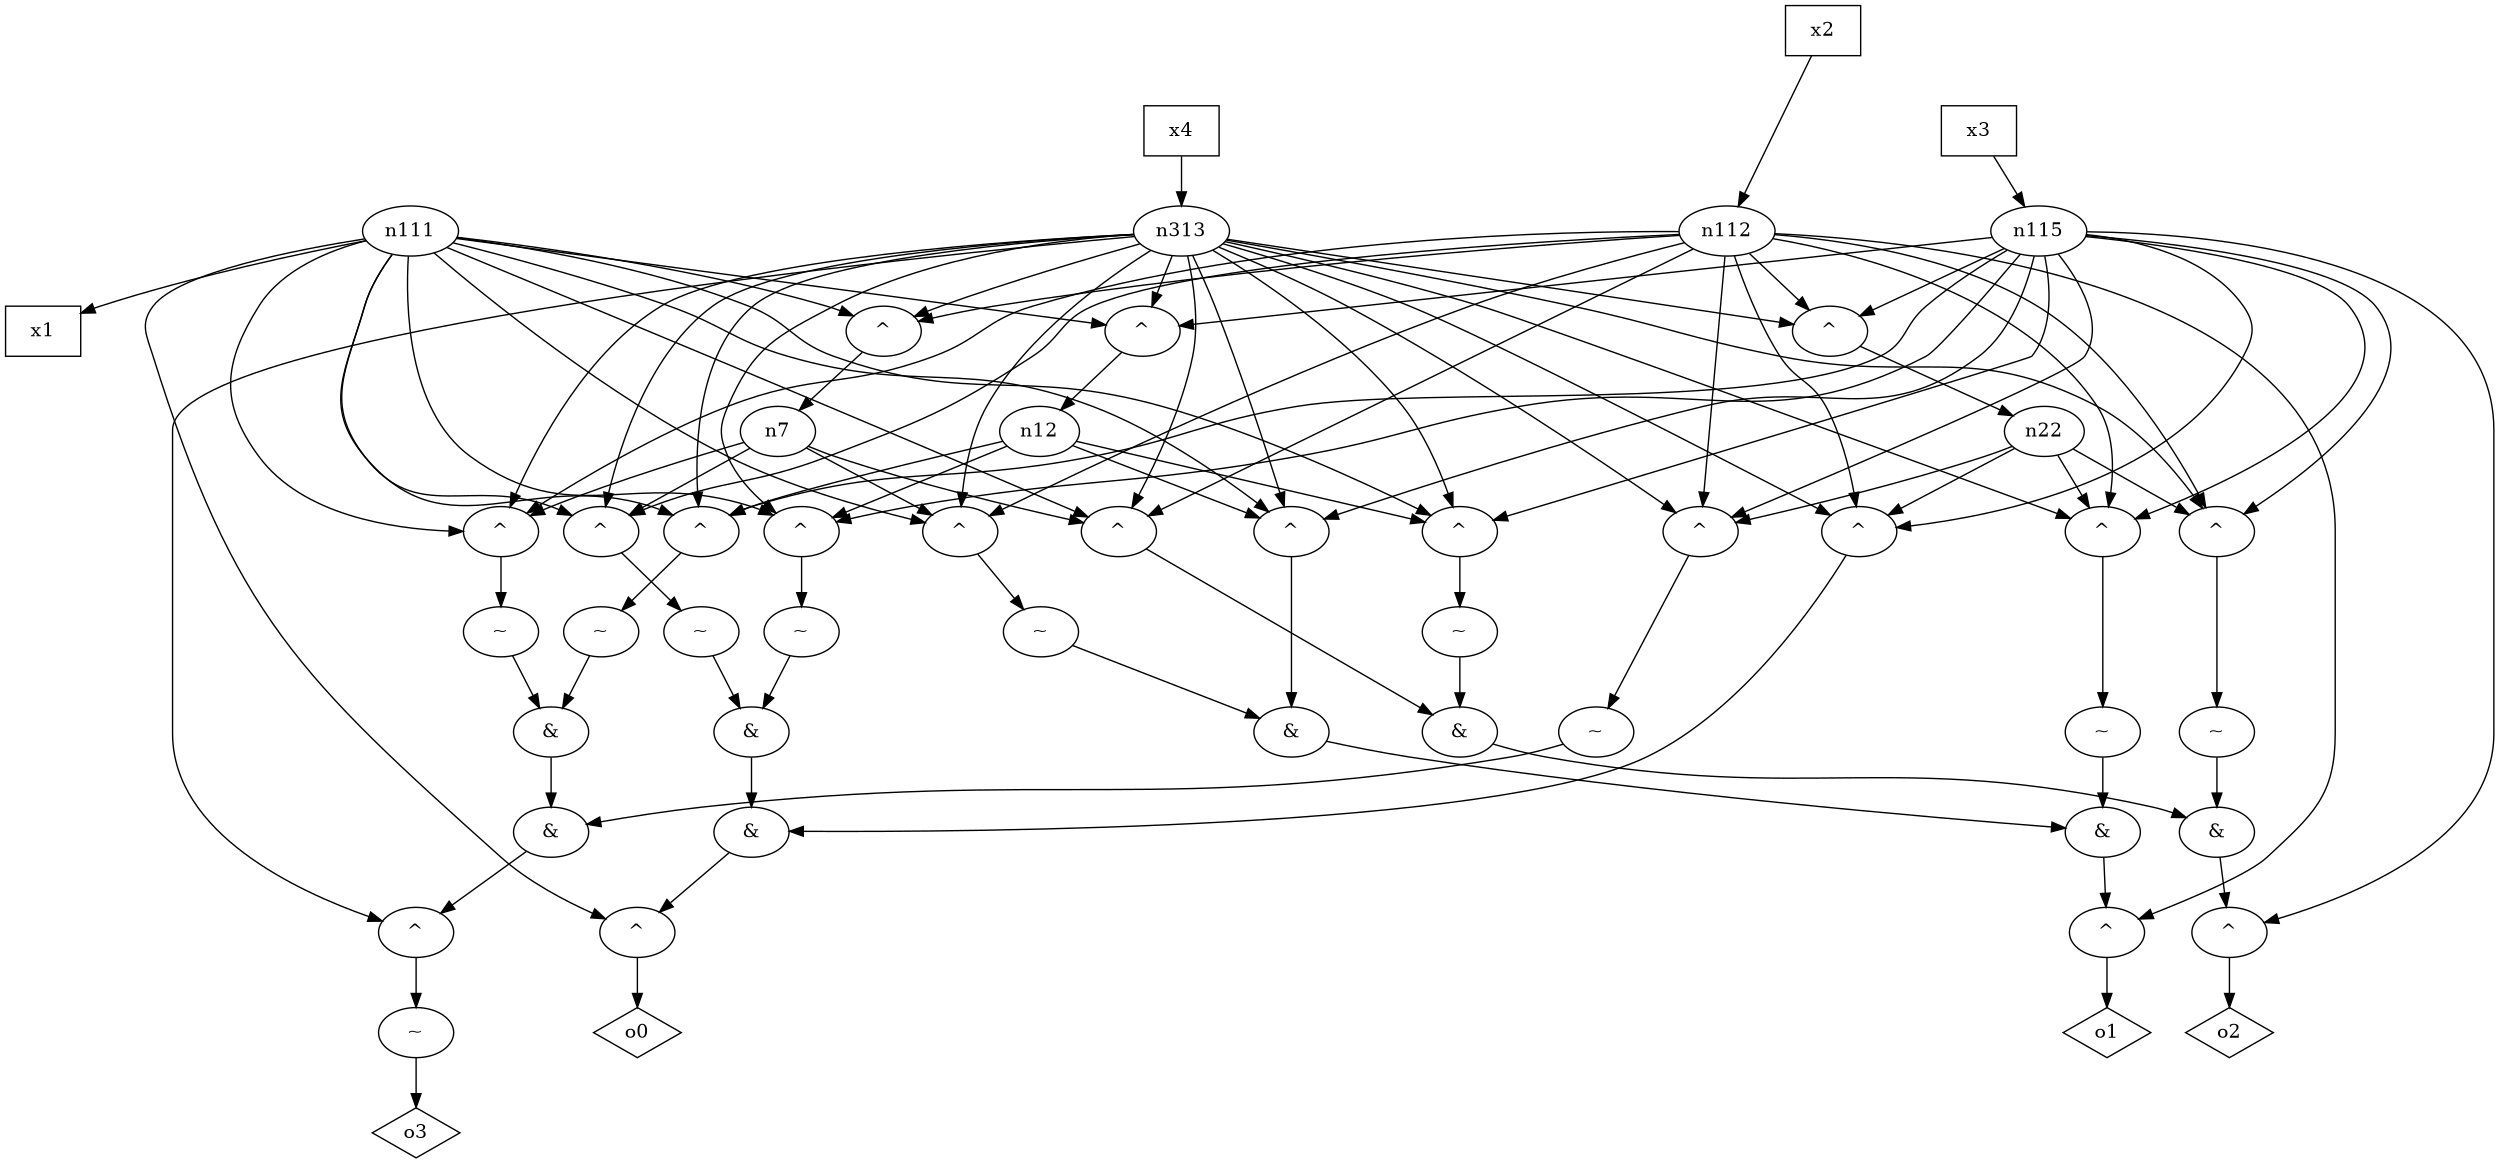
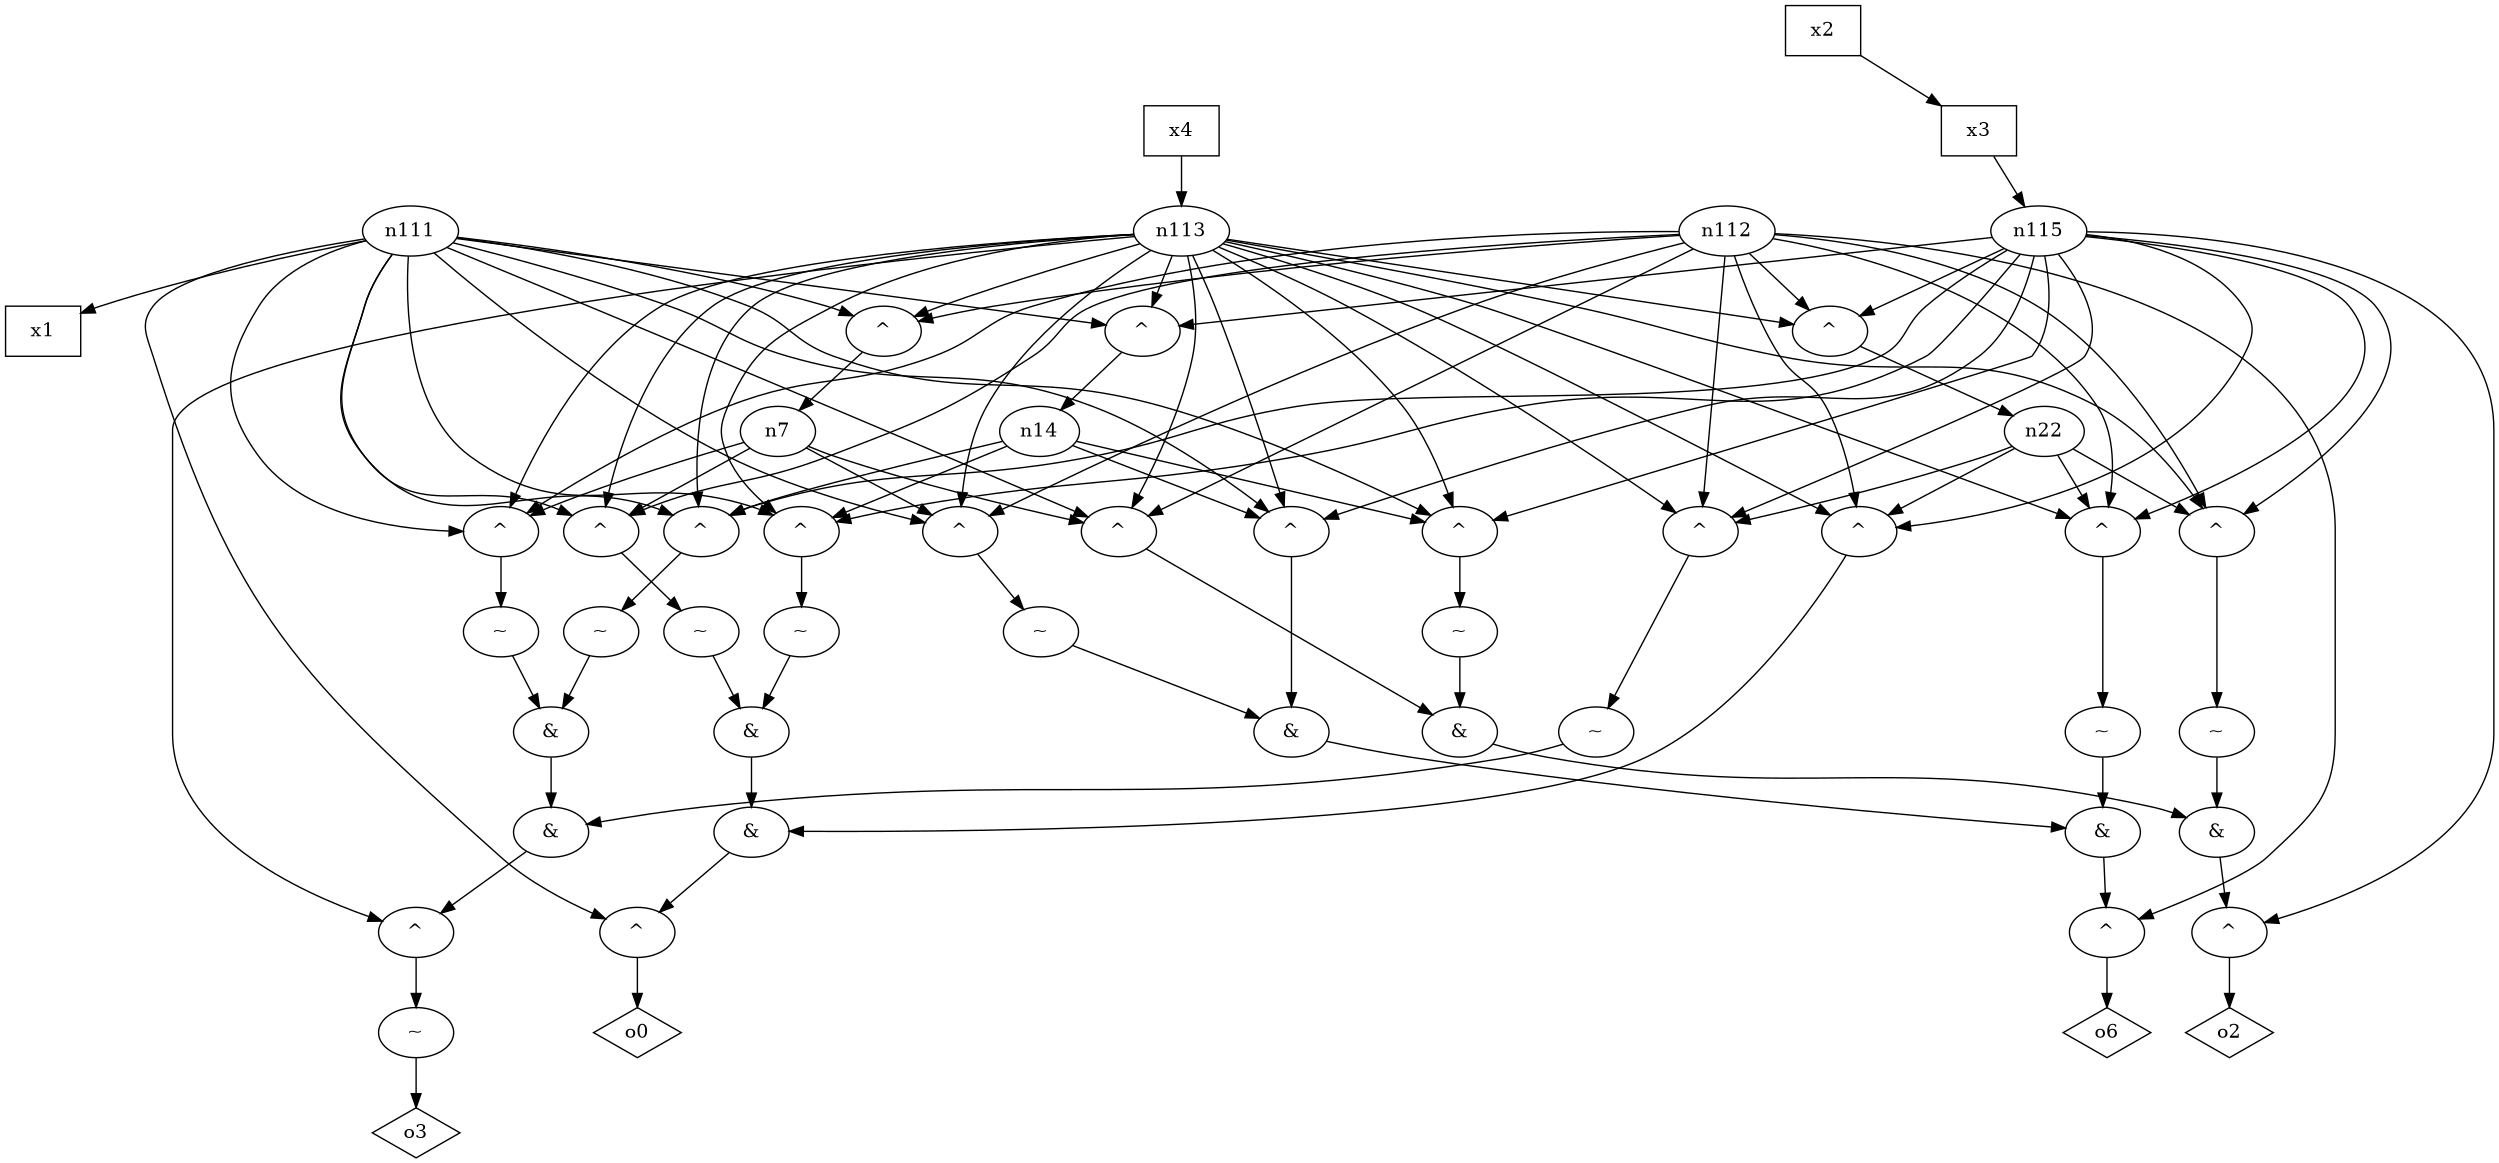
  digraph {
    n0 [label=o0 shape=diamond]
    n1 [label="^"]
    n2 [label="&"]
    n3 [label="&"]
    n4 [label="^"]
    n32 [label="~"]
    n7
    n31 [label="^"]
    n59 [label="^"]
    n85 [label="^"]
    n5 [label="~"]
    n57 [label="&"]
    n20 [label="~"]
    n11 [label="^"]
    n17 [label="~"]
-   n14 [label=n12]
+   n14
    n39 [label="^"]
    n66 [label="^"]
    n92 [label="^"]
    n30 [label="&"]
    n12 [label="~"]
    n15 [label="~"]
    n19 [label="^"]
    n22
    n46 [label="^"]
    n73 [label="^"]
    n99 [label="^"]
    n6 [label="~"]
    n13 [label="~"]
    n21 [label="~"]
-   n27 [label=o1 shape=diamond]
+   n27 [label=o6 shape=diamond]
    n28 [label="^"]
    n29 [label="&"]
    n54 [label=o2 shape=diamond]
    n55 [label="^"]
    n56 [label="&"]
    n81 [label=o3 shape=diamond]
    n82 [label="^"]
    n18 [label="~"]
    n83 [label="&"]
    n84 [label="&"]
    n109 [label="^"]
    n111
    n115 [label="^"]
    n117 [label=x1 shape=box]
    n112
    n124 [label="^"]
-   n113 [label=n313]
+   n113
    n118 [label=n115]
    n126 [label=x2 shape=box]
    n119 [label=x4 shape=box]
    n122 [label=x3 shape=box]
    n1 -> n0
    n2 -> n1
    n3 -> n2
    n4 -> n32
    n32 -> n3
    n7 -> n4
    n7 -> n31
    n7 -> n59
    n7 -> n85
    n31 -> n5
    n59 -> n57
    n85 -> n20
    n5 -> n30
    n57 -> n56
    n20 -> n84
    n11 -> n17
    n17 -> n3
    n14 -> n11
    n14 -> n39
    n14 -> n66
    n14 -> n92
    n39 -> n30
    n66 -> n12
    n92 -> n15
    n30 -> n29
    n12 -> n57
    n15 -> n84
    n19 -> n2
    n22 -> n19
    n22 -> n46
    n22 -> n73
    n22 -> n99
    n46 -> n6
    n73 -> n13
    n99 -> n21
    n6 -> n29
    n13 -> n56
    n21 -> n83
    n28 -> n27
    n29 -> n28
    n55 -> n54
    n56 -> n55
    n82 -> n18
    n18 -> n81
    n83 -> n82
    n84 -> n83
    n109 -> n7
    n111 -> n1
    n111 -> n4
    n111 -> n31
    n111 -> n59
    n111 -> n85
    n111 -> n11
    n111 -> n39
    n111 -> n66
    n111 -> n92
    n111 -> n109
    n111 -> n115
    n111 -> n117
    n115 -> n14
    n112 -> n4
    n112 -> n31
    n112 -> n59
    n112 -> n85
    n112 -> n19
    n112 -> n46
    n112 -> n73
    n112 -> n99
    n112 -> n28
    n112 -> n109
    n112 -> n124
    n124 -> n22
    n113 -> n4
    n113 -> n31
    n113 -> n59
    n113 -> n85
    n113 -> n11
    n113 -> n39
    n113 -> n66
    n113 -> n92
    n113 -> n19
    n113 -> n46
    n113 -> n73
    n113 -> n99
    n113 -> n82
    n113 -> n109
    n113 -> n115
    n113 -> n124
    n118 -> n11
    n118 -> n39
    n118 -> n66
    n118 -> n92
    n118 -> n19
    n118 -> n46
    n118 -> n73
    n118 -> n99
    n118 -> n55
    n118 -> n115
    n118 -> n124
-   n126 -> n112
+   n126 -> n122
    n119 -> n113
    n122 -> n118
  }
